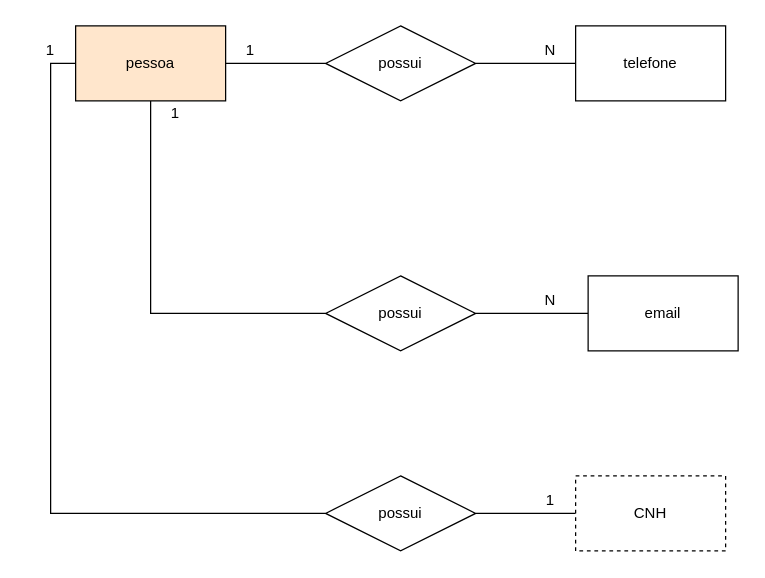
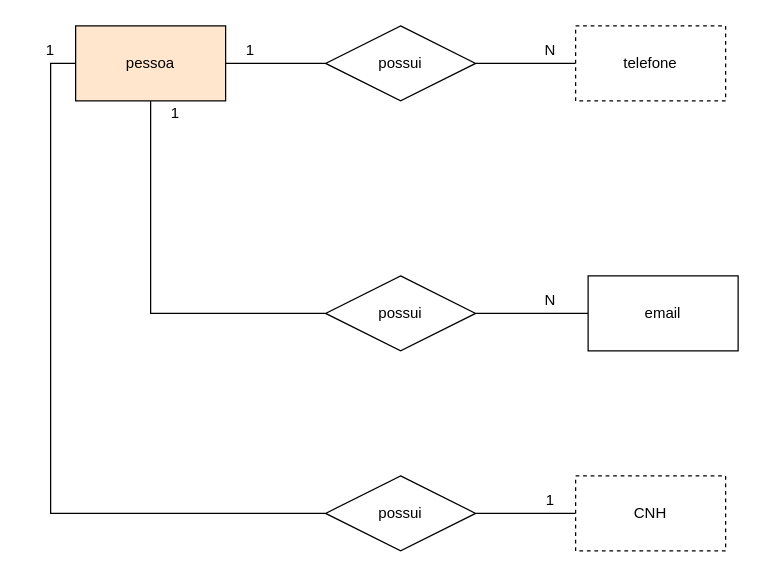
  <mxCell id="0" />
  <mxCell id="1" parent="0" />
  <mxCell id="2" style="edgeStyle=orthogonalEdgeStyle;rounded=0;orthogonalLoop=1;jettySize=auto;html=1;exitX=1;exitY=0.5;exitDx=0;exitDy=0;entryX=0;entryY=0.5;entryDx=0;entryDy=0;endArrow=none;endFill=0;" edge="1" parent="1" source="5" target="8"><mxGeometry relative="1" as="geometry" /></mxCell>
  <mxCell id="3" style="edgeStyle=orthogonalEdgeStyle;rounded=0;orthogonalLoop=1;jettySize=auto;html=1;exitX=0.5;exitY=1;exitDx=0;exitDy=0;entryX=0;entryY=0.5;entryDx=0;entryDy=0;endArrow=none;endFill=0;" edge="1" parent="1" source="5" target="13"><mxGeometry relative="1" as="geometry" /></mxCell>
  <mxCell id="4" style="edgeStyle=orthogonalEdgeStyle;rounded=0;orthogonalLoop=1;jettySize=auto;html=1;exitX=0;exitY=0.5;exitDx=0;exitDy=0;entryX=0;entryY=0.5;entryDx=0;entryDy=0;endArrow=none;endFill=0;" edge="1" parent="1" source="5" target="18"><mxGeometry relative="1" as="geometry" /></mxCell>
  <mxCell id="5" value="pessoa" style="rounded=0;whiteSpace=wrap;html=1;fillColor=#ffe6cc;" vertex="1" parent="1"><mxGeometry x="60" y="20" width="120" height="60" as="geometry" /></mxCell>
  <mxCell id="6" style="edgeStyle=orthogonalEdgeStyle;rounded=0;orthogonalLoop=1;jettySize=auto;html=1;exitX=0;exitY=0.5;exitDx=0;exitDy=0;entryX=1;entryY=0.5;entryDx=0;entryDy=0;endArrow=none;endFill=0;" edge="1" parent="1" source="7" target="8"><mxGeometry relative="1" as="geometry" /></mxCell>
- <mxCell id="7" value="telefone" style="rounded=0;whiteSpace=wrap;html=1;" vertex="1" parent="1"><mxGeometry x="460" y="20" width="120" height="60" as="geometry" /></mxCell>
+ <mxCell id="7" value="telefone" style="rounded=0;whiteSpace=wrap;html=1;dashed=1;" vertex="1" parent="1"><mxGeometry x="460" y="20" width="120" height="60" as="geometry" /></mxCell>
  <mxCell id="8" value="possui" style="shape=rhombus;perimeter=rhombusPerimeter;whiteSpace=wrap;html=1;align=center;" vertex="1" parent="1"><mxGeometry x="260" y="20" width="120" height="60" as="geometry" /></mxCell>
  <mxCell id="9" value="1" style="text;html=1;strokeColor=none;fillColor=none;align=center;verticalAlign=middle;whiteSpace=wrap;rounded=0;" vertex="1" parent="1"><mxGeometry x="180" y="30" width="40" height="20" as="geometry" /></mxCell>
  <mxCell id="10" value="N" style="text;html=1;strokeColor=none;fillColor=none;align=center;verticalAlign=middle;whiteSpace=wrap;rounded=0;" vertex="1" parent="1"><mxGeometry x="420" y="30" width="40" height="20" as="geometry" /></mxCell>
  <mxCell id="11" style="edgeStyle=orthogonalEdgeStyle;rounded=0;orthogonalLoop=1;jettySize=auto;html=1;exitX=0;exitY=0.5;exitDx=0;exitDy=0;entryX=1;entryY=0.5;entryDx=0;entryDy=0;endArrow=none;endFill=0;" edge="1" parent="1" source="12" target="13"><mxGeometry relative="1" as="geometry" /></mxCell>
  <mxCell id="12" value="email" style="rounded=0;whiteSpace=wrap;html=1;" vertex="1" parent="1"><mxGeometry x="470" y="220" width="120" height="60" as="geometry" /></mxCell>
  <mxCell id="13" value="possui" style="shape=rhombus;perimeter=rhombusPerimeter;whiteSpace=wrap;html=1;align=center;" vertex="1" parent="1"><mxGeometry x="260" y="220" width="120" height="60" as="geometry" /></mxCell>
  <mxCell id="14" value="N" style="text;html=1;strokeColor=none;fillColor=none;align=center;verticalAlign=middle;whiteSpace=wrap;rounded=0;" vertex="1" parent="1"><mxGeometry x="420" y="230" width="40" height="20" as="geometry" /></mxCell>
  <mxCell id="15" value="1" style="text;html=1;strokeColor=none;fillColor=none;align=center;verticalAlign=middle;whiteSpace=wrap;rounded=0;" vertex="1" parent="1"><mxGeometry x="120" y="80" width="40" height="20" as="geometry" /></mxCell>
  <mxCell id="16" style="edgeStyle=orthogonalEdgeStyle;rounded=0;orthogonalLoop=1;jettySize=auto;html=1;exitX=0;exitY=0.5;exitDx=0;exitDy=0;entryX=1;entryY=0.5;entryDx=0;entryDy=0;endArrow=none;endFill=0;" edge="1" parent="1" source="17" target="18"><mxGeometry relative="1" as="geometry" /></mxCell>
  <mxCell id="17" value="CNH" style="rounded=0;whiteSpace=wrap;html=1;dashed=1;" vertex="1" parent="1"><mxGeometry x="460" y="380" width="120" height="60" as="geometry" /></mxCell>
  <mxCell id="18" value="possui" style="shape=rhombus;perimeter=rhombusPerimeter;whiteSpace=wrap;html=1;align=center;" vertex="1" parent="1"><mxGeometry x="260" y="380" width="120" height="60" as="geometry" /></mxCell>
  <mxCell id="19" value="1" style="text;html=1;strokeColor=none;fillColor=none;align=center;verticalAlign=middle;whiteSpace=wrap;rounded=0;" vertex="1" parent="1"><mxGeometry x="420" y="390" width="40" height="20" as="geometry" /></mxCell>
  <mxCell id="20" value="1" style="text;html=1;strokeColor=none;fillColor=none;align=center;verticalAlign=middle;whiteSpace=wrap;rounded=0;" vertex="1" parent="1"><mxGeometry y="30" width="40" height="20" as="geometry" x="20" /></mxCell>
